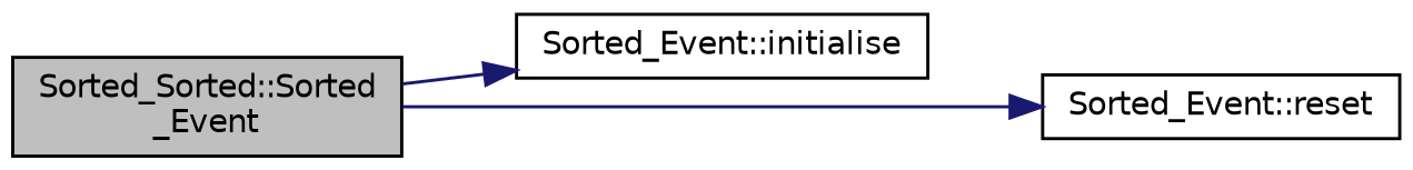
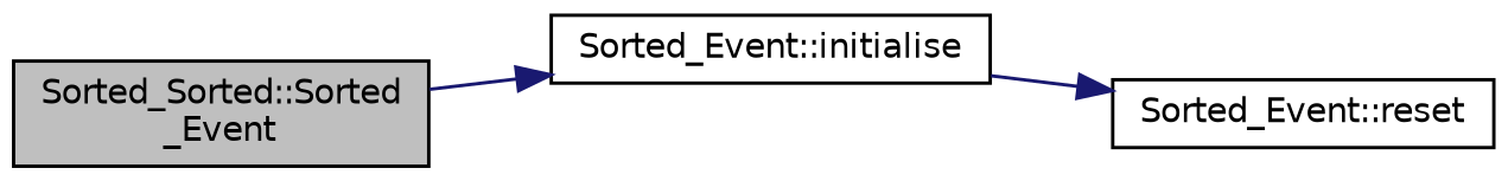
  digraph {
    rankdir=LR
    node [color=black fillcolor=white fontname=Helvetica fontsize=10 shape=record style=filled]
    edge [color=midnightblue fontname=Helvetica fontsize=10 labelfontname=Helvetica labelfontsize=10 style=solid]
    n1 [fillcolor=grey75 fontcolor=black height=0.2 label="Sorted_Sorted::Sorted\l_Event" width=0.4]
    n2 [height=0.2 label="Sorted_Event::initialise" width=0.4]
    n3 [height=0.2 label="Sorted_Event::reset" width=0.4]
    n1 -> n2
-   n1 -> n3
+   n2 -> n3
  }
